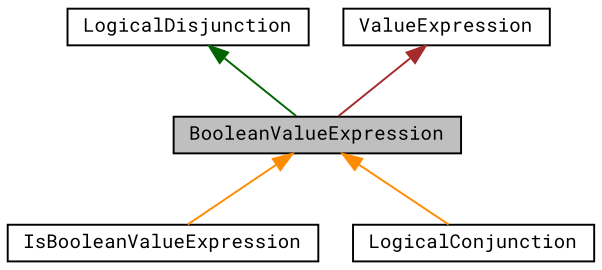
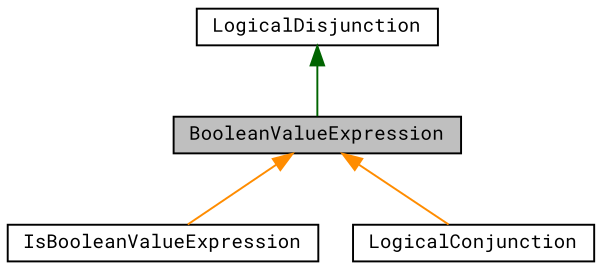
  digraph {
    fontname="Roboto Mono"
    node [color=black fillcolor=white fontname="Roboto Mono" fontsize=10 shape=record style=filled]
    edge [color=darkorange dir=back fontname="Roboto Mono" fontsize=10 labelfontname=Helvetica labelfontsize=10 style=solid]
    n1 [fillcolor=grey75 fontcolor=black height=0.2 label=BooleanValueExpression width=0.4]
    n2 [height=0.2 label=IsBooleanValueExpression width=0.4]
    n3 [height=0.2 label=LogicalConjunction width=0.4]
    n4 [height=0.2 label=LogicalDisjunction width=0.4]
-   n5 [height=0.2 label=ValueExpression width=0.4]
    n1 -> n2
    n1 -> n3
    n4 -> n1 [color=darkgreen]
-   n5 -> n1 [color=brown]
  }
